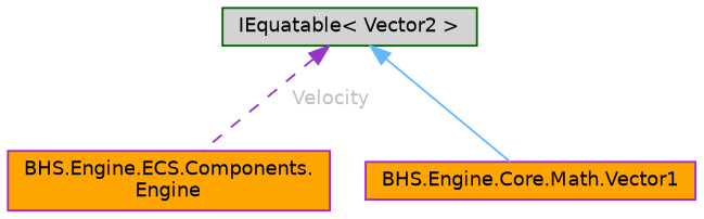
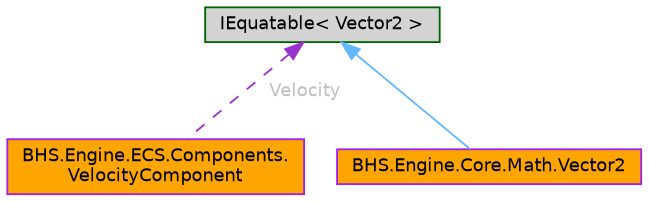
  digraph {
    node [color=purple fillcolor=orange fontname=Helvetica fontsize=10 shape=box style=filled]
    edge [dir=back fontname=Helvetica fontsize=10 labelfontname=Helvetica labelfontsize=10]
-   n1 [fontcolor=black height=0.2 label="BHS.Engine.ECS.Components.\lEngine" width=0.4]
-   n2 [height=0.2 label="BHS.Engine.Core.Math.Vector1" width=0.4]
+   n1 [fontcolor=black height=0.2 label="BHS.Engine.ECS.Components.\lVelocityComponent" width=0.4]
+   n2 [height=0.2 label="BHS.Engine.Core.Math.Vector2" width=0.4]
    n3 [color=darkgreen fillcolor=lightgrey height=0.2 label="IEquatable\< Vector2 \>" width=0.4]
    n3 -> n1 [color=darkorchid3 fontcolor=grey label=<<TABLE CELLBORDER="0" BORDER="0"><TR><TD VALIGN="top" ALIGN="LEFT" CELLPADDING="1" CELLSPACING="0">Velocity</TD></TR> </TABLE>> style=dashed]
    n3 -> n2 [color=steelblue1 style=solid]
  }
